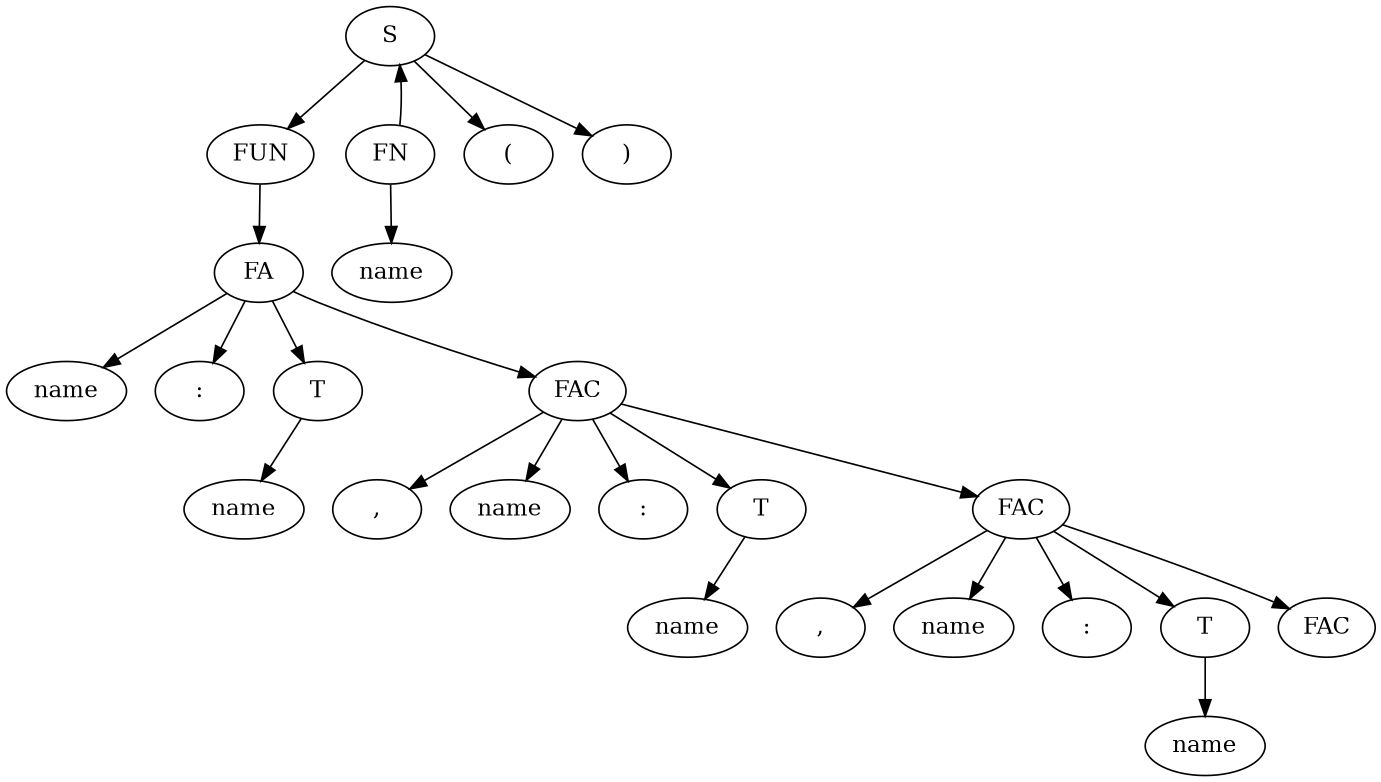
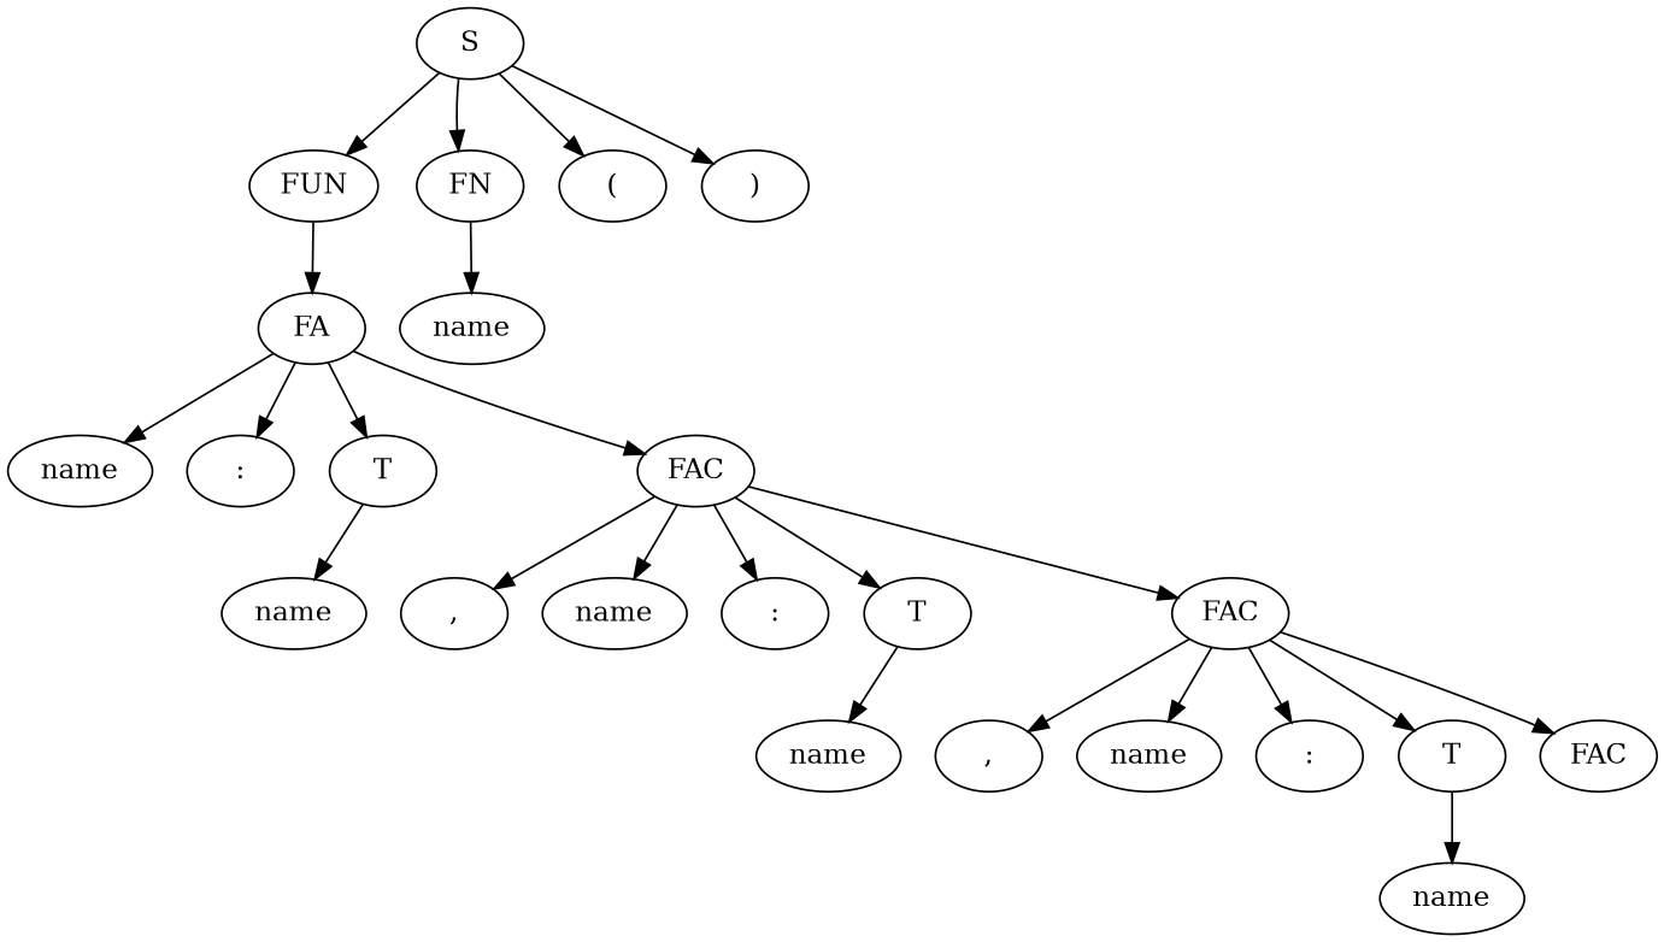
  digraph {
    n1 [label=S]
    n2 [label=FUN]
    n3 [label=FN]
    n4 [label="("]
    n5 [label=")"]
    n6 [label=FA]
    n7 [label=name]
    n8 [label=name]
    n9 [label=":"]
    n10 [label=T]
    n11 [label=FAC]
    n12 [label=name]
    n13 [label=","]
    n14 [label=name]
    n15 [label=":"]
    n16 [label=T]
    n17 [label=FAC]
    n18 [label=name]
    n19 [label=","]
    n20 [label=name]
    n21 [label=":"]
    n22 [label=T]
    n23 [label=FAC]
    n24 [label=name]
    n1 -> n2
-   n3 -> n1
+   n1 -> n3
    n1 -> n4
    n1 -> n5
    n2 -> n6
    n3 -> n7
    n6 -> n8
    n6 -> n9
    n6 -> n10
    n6 -> n11
    n10 -> n12
    n11 -> n13
    n11 -> n14
    n11 -> n15
    n11 -> n16
    n11 -> n17
    n16 -> n18
    n17 -> n19
    n17 -> n20
    n17 -> n21
    n17 -> n22
    n17 -> n23
    n22 -> n24
  }
